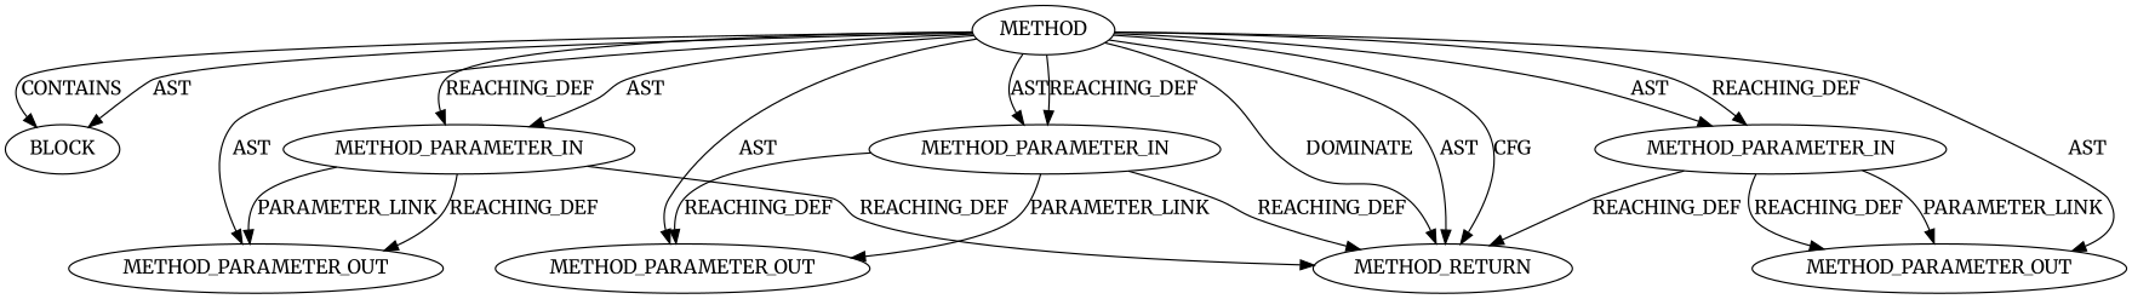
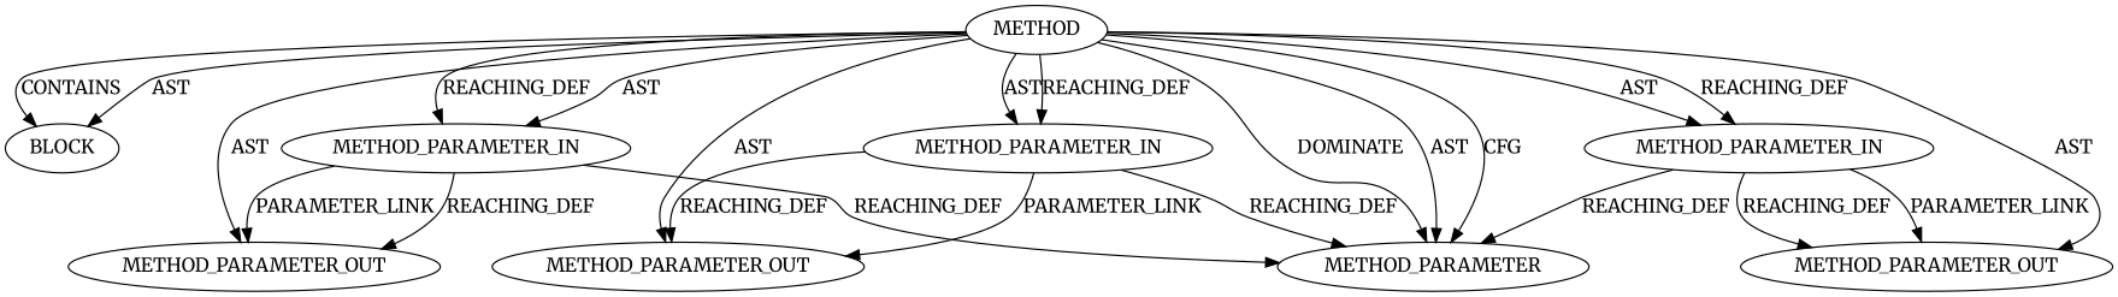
  digraph {
    fontname=Merriweather
    node [CODE="<empty>" ORDER=1 TYPE_FULL_NAME=ANY fontname=Merriweather EVALUATION_STRATEGY=BY_VALUE IS_VARIADIC=false]
    edge [fontname=Merriweather]
    n1 [ARGUMENT_INDEX=1 label=BLOCK EVALUATION_STRATEGY="" IS_VARIADIC=""]
    n2 [CODE=p2 INDEX=2 NAME=p2 ORDER=2 label=METHOD_PARAMETER_OUT]
    n3 [CODE=p1 INDEX=1 NAME=p1 label=METHOD_PARAMETER_OUT]
    n4 [CODE=p3 INDEX=3 NAME=p3 ORDER=3 label=METHOD_PARAMETER_OUT]
    n5 [CODE=p3 INDEX=3 NAME=p3 ORDER=3 label=METHOD_PARAMETER_IN]
-   n6 [CODE=RET ORDER=2 label=METHOD_RETURN IS_VARIADIC=""]
+   n6 [CODE=RET ORDER=2 label=METHOD_PARAMETER IS_VARIADIC=""]
    n7 [AST_PARENT_FULL_NAME="<global>" AST_PARENT_TYPE=NAMESPACE_BLOCK FILENAME="<empty>" FULL_NAME=EVP_DigestFinal_ex IS_EXTERNAL=true NAME=EVP_DigestFinal_ex ORDER=0 label=METHOD TYPE_FULL_NAME="" EVALUATION_STRATEGY="" IS_VARIADIC=""]
    n8 [CODE=p2 INDEX=2 NAME=p2 ORDER=2 label=METHOD_PARAMETER_IN]
    n9 [CODE=p1 INDEX=1 NAME=p1 label=METHOD_PARAMETER_IN]
    n5 -> n4 [label=PARAMETER_LINK]
    n5 -> n4 [VARIABLE=p3 label=REACHING_DEF]
    n5 -> n6 [VARIABLE=p3 label=REACHING_DEF]
    n7 -> n1 [label=CONTAINS]
    n7 -> n1 [label=AST]
    n7 -> n2 [label=AST]
    n7 -> n3 [label=AST]
    n7 -> n4 [label=AST]
    n7 -> n5 [label=AST]
    n7 -> n5 [label=REACHING_DEF]
    n7 -> n6 [label=DOMINATE]
    n7 -> n6 [label=AST]
    n7 -> n6 [label=CFG]
    n7 -> n8 [label=REACHING_DEF]
    n7 -> n8 [label=AST]
    n7 -> n9 [label=AST]
    n7 -> n9 [label=REACHING_DEF]
    n8 -> n2 [label=PARAMETER_LINK]
    n8 -> n2 [VARIABLE=p2 label=REACHING_DEF]
    n8 -> n6 [VARIABLE=p2 label=REACHING_DEF]
    n9 -> n3 [label=PARAMETER_LINK]
    n9 -> n3 [VARIABLE=p1 label=REACHING_DEF]
    n9 -> n6 [VARIABLE=p1 label=REACHING_DEF]
  }
